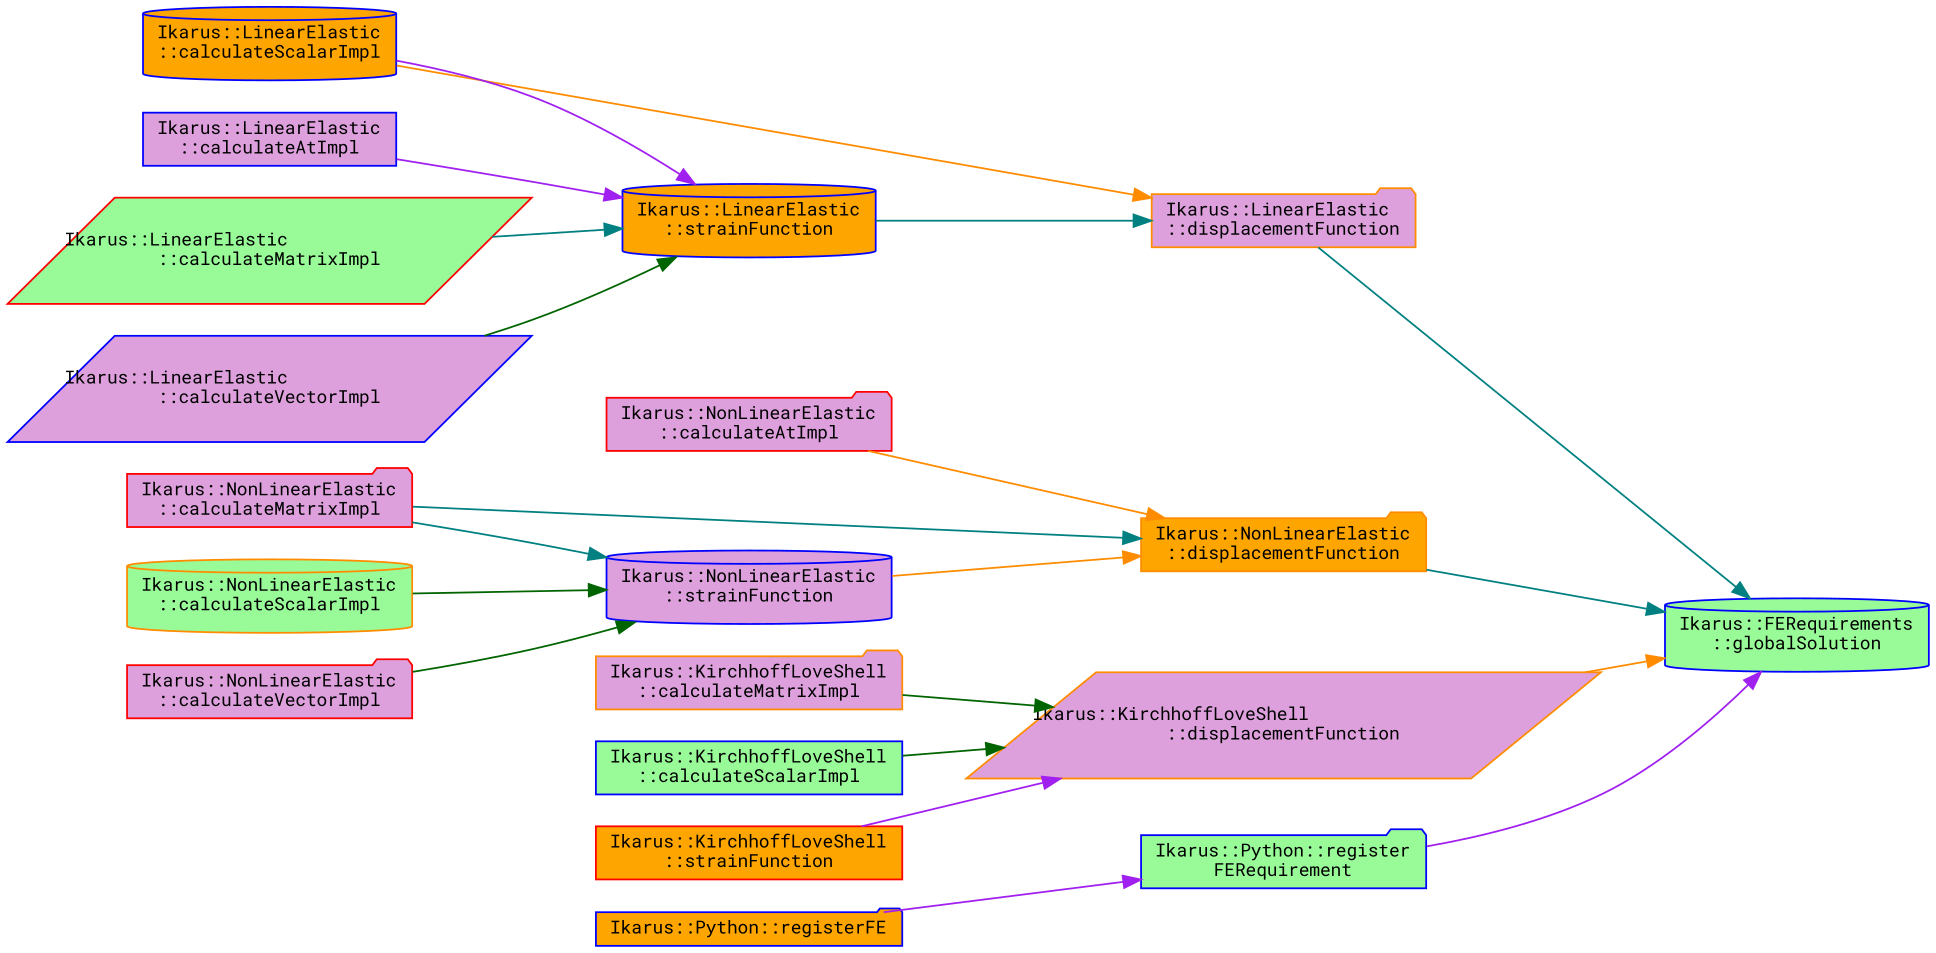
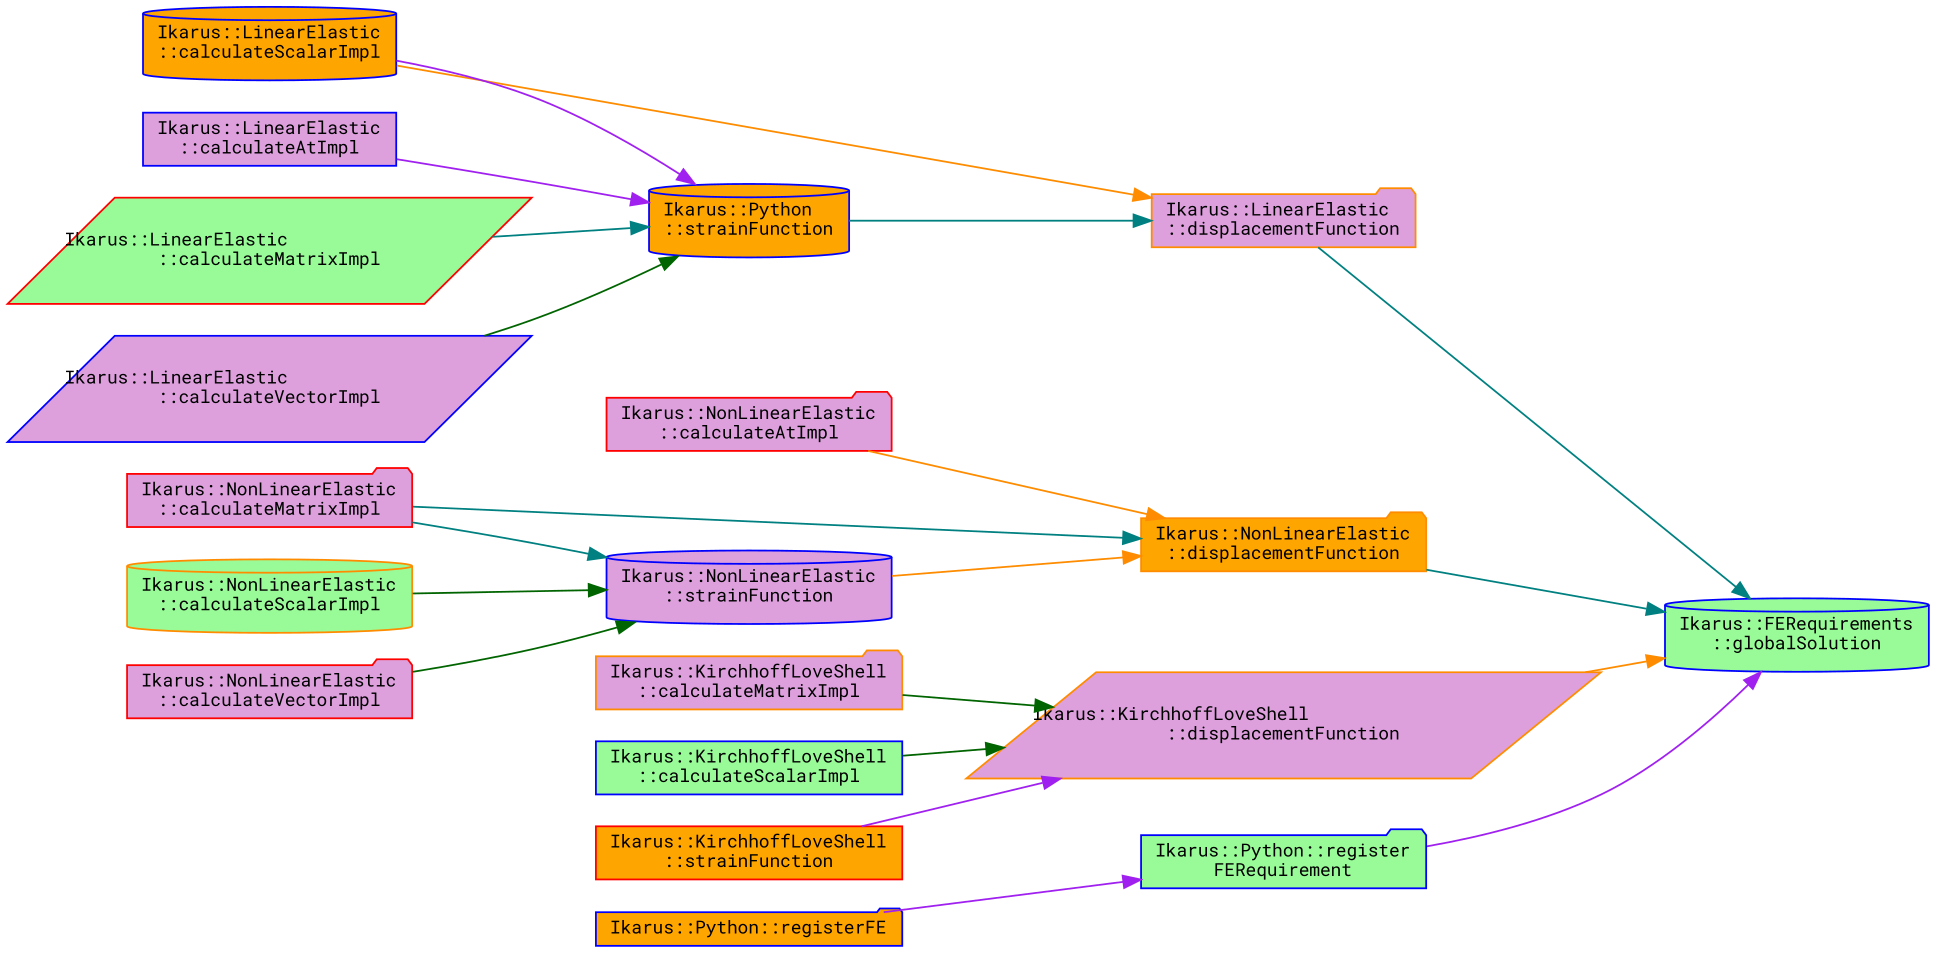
  digraph {
    fontname="Roboto Mono"
    rankdir=RL
    node [color=blue fillcolor=plum fontname="Roboto Mono" fontsize=10 shape=folder style=filled]
    edge [color=teal dir=back fontname="Roboto Mono" fontsize=10 labelfontname=Helvetica labelfontsize=10 style=solid]
    n1 [fillcolor=palegreen fontcolor=black height=0.2 label="Ikarus::FERequirements\l::globalSolution" shape=cylinder width=0.4]
    n2 [color=darkorange height=0.2 label="Ikarus::LinearElastic\l::displacementFunction" width=0.4]
    n3 [color=darkorange fillcolor=orange height=0.2 label="Ikarus::NonLinearElastic\l::displacementFunction" width=0.4]
    n4 [color=darkorange height=0.2 label="Ikarus::KirchhoffLoveShell\l::displacementFunction" shape=parallelogram width=0.4]
    n5 [fillcolor=palegreen height=0.2 label="Ikarus::Python::register\lFERequirement" width=0.4]
    n6 [fillcolor=orange height=0.2 label="Ikarus::LinearElastic\l::calculateScalarImpl" shape=cylinder width=0.4]
-   n7 [fillcolor=orange height=0.2 label="Ikarus::LinearElastic\l::strainFunction" shape=cylinder width=0.4]
+   n7 [fillcolor=orange height=0.2 label="Ikarus::Python\l::strainFunction" shape=cylinder width=0.4]
    n8 [color=red height=0.2 label="Ikarus::NonLinearElastic\l::calculateAtImpl" width=0.4]
    n9 [color=red height=0.2 label="Ikarus::NonLinearElastic\l::calculateMatrixImpl" width=0.4]
    n10 [height=0.2 label="Ikarus::NonLinearElastic\l::strainFunction" shape=cylinder width=0.4]
    n11 [color=darkorange height=0.2 label="Ikarus::KirchhoffLoveShell\l::calculateMatrixImpl" width=0.4]
    n12 [fillcolor=palegreen height=0.2 label="Ikarus::KirchhoffLoveShell\l::calculateScalarImpl" shape=box width=0.4]
    n13 [color=red fillcolor=orange height=0.2 label="Ikarus::KirchhoffLoveShell\l::strainFunction" shape=box width=0.4]
    n14 [fillcolor=orange height=0.2 label="Ikarus::Python::registerFE" width=0.4]
    n15 [height=0.2 label="Ikarus::LinearElastic\l::calculateAtImpl" shape=box width=0.4]
    n16 [color=red fillcolor=palegreen height=0.2 label="Ikarus::LinearElastic\l::calculateMatrixImpl" shape=parallelogram width=0.4]
    n17 [height=0.2 label="Ikarus::LinearElastic\l::calculateVectorImpl" shape=parallelogram width=0.4]
    n18 [color=darkorange fillcolor=palegreen height=0.2 label="Ikarus::NonLinearElastic\l::calculateScalarImpl" shape=cylinder width=0.4]
    n19 [color=red height=0.2 label="Ikarus::NonLinearElastic\l::calculateVectorImpl" width=0.4]
    n1 -> n2
    n1 -> n3
    n1 -> n4 [color=darkorange]
    n1 -> n5 [color=purple]
    n2 -> n6 [color=darkorange]
    n2 -> n7
    n3 -> n8 [color=darkorange]
    n3 -> n9
    n3 -> n10 [color=darkorange]
    n4 -> n11 [color=darkgreen]
    n4 -> n12 [color=darkgreen]
    n4 -> n13 [color=purple]
    n5 -> n14 [color=purple]
    n7 -> n6 [color=purple]
    n7 -> n15 [color=purple]
    n7 -> n16
    n7 -> n17 [color=darkgreen]
    n10 -> n9
    n10 -> n18 [color=darkgreen]
    n10 -> n19 [color=darkgreen]
  }
